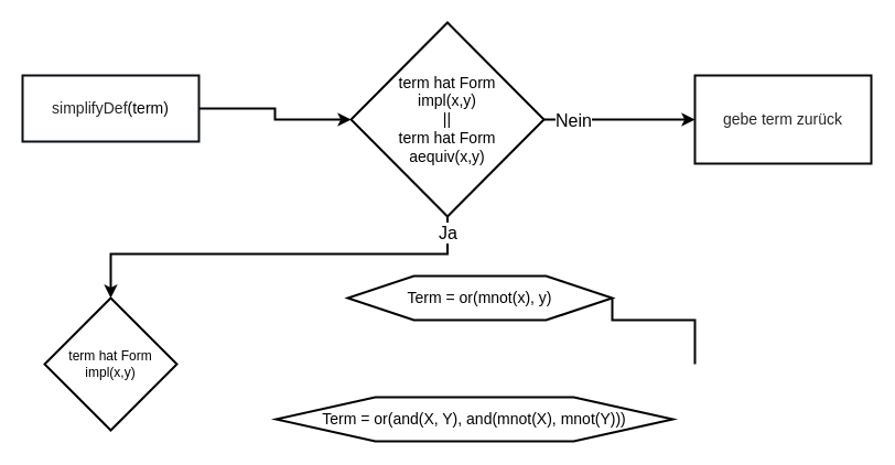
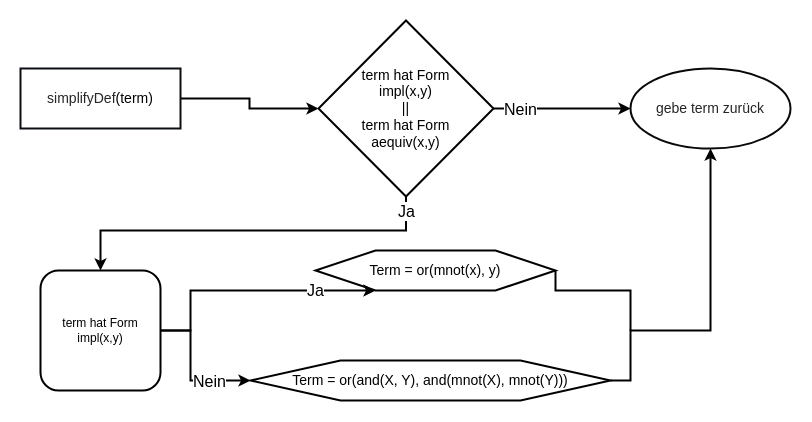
  <mxCell id="0" />
  <mxCell id="1" parent="0" />
  <mxCell id="2" style="edgeStyle=orthogonalEdgeStyle;rounded=0;orthogonalLoop=1;jettySize=auto;html=1;entryX=0;entryY=0.5;entryDx=0;entryDy=0;strokeWidth=2;" parent="1" source="3" target="9" edge="1"><mxGeometry relative="1" as="geometry"><mxPoint x="250" y="108" as="targetPoint" /></mxGeometry></mxCell>
  <mxCell id="3" value="&lt;font style=&quot;font-size: 14px&quot;&gt;&lt;span style=&quot;color: rgb(38 , 38 , 38)&quot;&gt;simplifyDef&lt;/span&gt;(term)&lt;/font&gt;" style="rounded=0;whiteSpace=wrap;html=1;strokeWidth=2;fillColor=none;strokeColor=#0B0F14;" parent="1" vertex="1"><mxGeometry x="20" y="68" width="160" height="60" as="geometry" /></mxCell>
- <mxCell id="4" value="&lt;span style=&quot;font-size: 14px&quot;&gt;&lt;font color=&quot;#262626&quot;&gt;gebe term zurück&lt;/font&gt;&lt;/span&gt;" style="rounded=0;whiteSpace=wrap;html=1;strokeWidth=2;fillColor=none;strokeColor=#070A06;" parent="1" vertex="1"><mxGeometry x="630" y="68" width="160" height="80" as="geometry" /></mxCell>
+ <mxCell id="4" value="&lt;span style=&quot;font-size: 14px&quot;&gt;&lt;font color=&quot;#262626&quot;&gt;gebe term zurück&lt;/font&gt;&lt;/span&gt;" style="ellipse;whiteSpace=wrap;html=1;strokeWidth=2;fillColor=none;strokeColor=#070A06;" parent="1" vertex="1"><mxGeometry x="630" y="68" width="160" height="80" as="geometry" /></mxCell>
  <mxCell id="5" style="edgeStyle=orthogonalEdgeStyle;rounded=0;orthogonalLoop=1;jettySize=auto;html=1;endArrow=classic;endFill=1;strokeWidth=2;exitX=1;exitY=0.5;exitDx=0;exitDy=0;entryX=0;entryY=0.5;entryDx=0;entryDy=0;" parent="1" source="9" target="4" edge="1"><mxGeometry relative="1" as="geometry"><mxPoint x="630" y="100" as="targetPoint" /><Array as="points"><mxPoint x="570" y="108" /><mxPoint x="570" y="108" /></Array></mxGeometry></mxCell>
  <mxCell id="6" value="&lt;font style=&quot;font-size: 16px&quot;&gt;Nein&lt;/font&gt;" style="edgeLabel;html=1;align=center;verticalAlign=middle;resizable=0;points=[];" parent="5" vertex="1" connectable="0"><mxGeometry x="-0.62" y="1" relative="1" as="geometry"><mxPoint x="0.79" y="1" as="offset" /></mxGeometry></mxCell>
  <mxCell id="7" style="edgeStyle=orthogonalEdgeStyle;rounded=0;orthogonalLoop=1;jettySize=auto;html=1;entryX=0.5;entryY=0;entryDx=0;entryDy=0;startArrow=none;startFill=0;endArrow=classic;endFill=1;strokeWidth=2;" parent="1" source="9" target="14" edge="1"><mxGeometry relative="1" as="geometry"><Array as="points"><mxPoint x="406" y="230" /><mxPoint x="100" y="230" /></Array></mxGeometry></mxCell>
  <mxCell id="8" value="&lt;font style=&quot;font-size: 16px&quot;&gt;Ja&lt;/font&gt;" style="edgeLabel;html=1;align=center;verticalAlign=middle;resizable=0;points=[];" parent="7" vertex="1" connectable="0"><mxGeometry x="-0.903" y="-1" relative="1" as="geometry"><mxPoint x="0.5" y="-4" as="offset" /></mxGeometry></mxCell>
  <mxCell id="9" value="&lt;font style=&quot;font-size: 14px&quot;&gt;term hat Form &lt;br&gt;impl(x,y)&lt;br&gt;||&lt;br&gt;term hat Form &lt;br&gt;aequiv(x,y)&lt;/font&gt;" style="rhombus;whiteSpace=wrap;html=1;comic=0;strokeWidth=2;fillColor=none;" parent="1" vertex="1"><mxGeometry x="318" y="20" width="175" height="176" as="geometry" /></mxCell>
- <mxCell id="14" value="term hat Form&lt;br&gt;&lt;font style=&quot;font-size: 12px&quot;&gt;impl(x,y)&lt;/font&gt;" style="rhombus;whiteSpace=wrap;html=1;fillColor=none;strokeWidth=2;" parent="1" vertex="1"><mxGeometry x="40" y="270" width="120" height="120" as="geometry" /></mxCell>
+ <mxCell id="10" style="edgeStyle=orthogonalEdgeStyle;rounded=0;orthogonalLoop=1;jettySize=auto;html=1;startArrow=none;startFill=0;endArrow=classic;endFill=1;strokeWidth=2;" parent="1" source="14" target="16" edge="1"><mxGeometry relative="1" as="geometry"><Array as="points"><mxPoint x="190" y="330" /><mxPoint x="190" y="290" /></Array></mxGeometry></mxCell>
+ <mxCell id="11" value="&lt;font style=&quot;font-size: 16px&quot;&gt;Ja&lt;/font&gt;" style="edgeLabel;html=1;align=center;verticalAlign=middle;resizable=0;points=[];" parent="10" vertex="1" connectable="0"><mxGeometry x="0.525" y="1" relative="1" as="geometry"><mxPoint as="offset" /></mxGeometry></mxCell>
+ <mxCell id="12" style="edgeStyle=orthogonalEdgeStyle;rounded=0;orthogonalLoop=1;jettySize=auto;html=1;entryX=0;entryY=0.5;entryDx=0;entryDy=0;startArrow=none;startFill=0;endArrow=classic;endFill=1;strokeWidth=2;" parent="1" source="14" target="18" edge="1"><mxGeometry relative="1" as="geometry"><Array as="points"><mxPoint x="190" y="330" /><mxPoint x="190" y="380" /></Array></mxGeometry></mxCell>
+ <mxCell id="13" value="&lt;font style=&quot;font-size: 16px&quot;&gt;Nein&lt;/font&gt;" style="edgeLabel;html=1;align=center;verticalAlign=middle;resizable=0;points=[];" parent="12" vertex="1" connectable="0"><mxGeometry x="0.553" y="4" relative="1" as="geometry"><mxPoint x="-11" y="4" as="offset" /></mxGeometry></mxCell>
+ <mxCell id="14" value="term hat Form&lt;br&gt;&lt;font style=&quot;font-size: 12px&quot;&gt;impl(x,y)&lt;/font&gt;" style="whiteSpace=wrap;html=1;fillColor=none;strokeWidth=2;rounded=1;" parent="1" vertex="1"><mxGeometry x="40" y="270" width="120" height="120" as="geometry" /></mxCell>
  <mxCell id="15" style="edgeStyle=orthogonalEdgeStyle;rounded=0;orthogonalLoop=1;jettySize=auto;html=1;exitX=1;exitY=0.5;exitDx=0;exitDy=0;startArrow=none;startFill=0;endArrow=none;endFill=0;strokeWidth=2;" parent="1" source="16" edge="1"><mxGeometry relative="1" as="geometry"><mxPoint x="630" y="330" as="targetPoint" /><Array as="points"><mxPoint x="630" y="290" /><mxPoint x="630" y="330" /></Array></mxGeometry></mxCell>
  <mxCell id="16" value="&lt;font style=&quot;font-size: 14px&quot;&gt;Term = or(mnot(x), y)&lt;/font&gt;" style="shape=hexagon;perimeter=hexagonPerimeter2;whiteSpace=wrap;html=1;strokeWidth=2;fillColor=none;" parent="1" vertex="1"><mxGeometry x="315" y="250" width="240" height="40" as="geometry" /></mxCell>
+ <mxCell id="17" style="edgeStyle=orthogonalEdgeStyle;rounded=0;orthogonalLoop=1;jettySize=auto;html=1;entryX=0.5;entryY=1;entryDx=0;entryDy=0;startArrow=none;startFill=0;endArrow=classic;endFill=1;strokeWidth=2;exitX=1;exitY=0.5;exitDx=0;exitDy=0;" parent="1" source="18" target="4" edge="1"><mxGeometry relative="1" as="geometry"><Array as="points"><mxPoint x="630" y="380" /><mxPoint x="630" y="330" /><mxPoint x="710" y="330" /></Array></mxGeometry></mxCell>
  <mxCell id="18" value="&lt;font style=&quot;font-size: 14px&quot;&gt;Term = or(and(X, Y), and(mnot(X), mnot(Y)))&lt;/font&gt;" style="shape=hexagon;perimeter=hexagonPerimeter2;whiteSpace=wrap;html=1;strokeWidth=2;fillColor=none;" parent="1" vertex="1"><mxGeometry x="250" y="360" width="360" height="40" as="geometry" /></mxCell>
